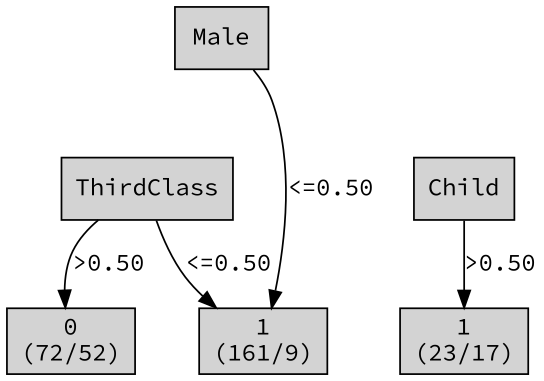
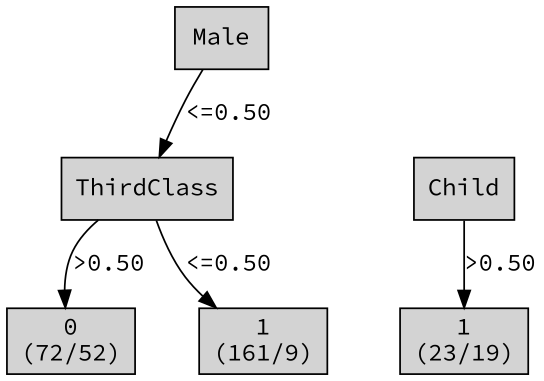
  digraph {
    fontname="Source Code Pro"
    node [fontname="Source Code Pro" shape=box style=filled weight=3]
    edge [fontname="Source Code Pro"]
    n1 [label="Male\n" weight=1]
    n2 [label="ThirdClass\n" weight=2]
    n3 [label="Child\n" weight=2]
    n4 [label="1\n(161/9)\n"]
    n5 [label="0\n(72/52)\n"]
-   n6 [label="1\n(23/17)\n"]
+   n6 [label="1\n(23/19)\n"]
    subgraph sub_1 {
      rank=same
      n1
    }
    subgraph sub_2 {
      rank=same
      n2
      n3
    }
    subgraph sub_3 {
      rank=same
      n4
      n5
      n6
    }
-   n1 -> n4 [label="<=0.50"]
+   n1 -> n2 [label="<=0.50"]
    n2 -> n4 [label="<=0.50"]
    n2 -> n5 [label=">0.50"]
    n3 -> n6 [label=">0.50"]
  }
